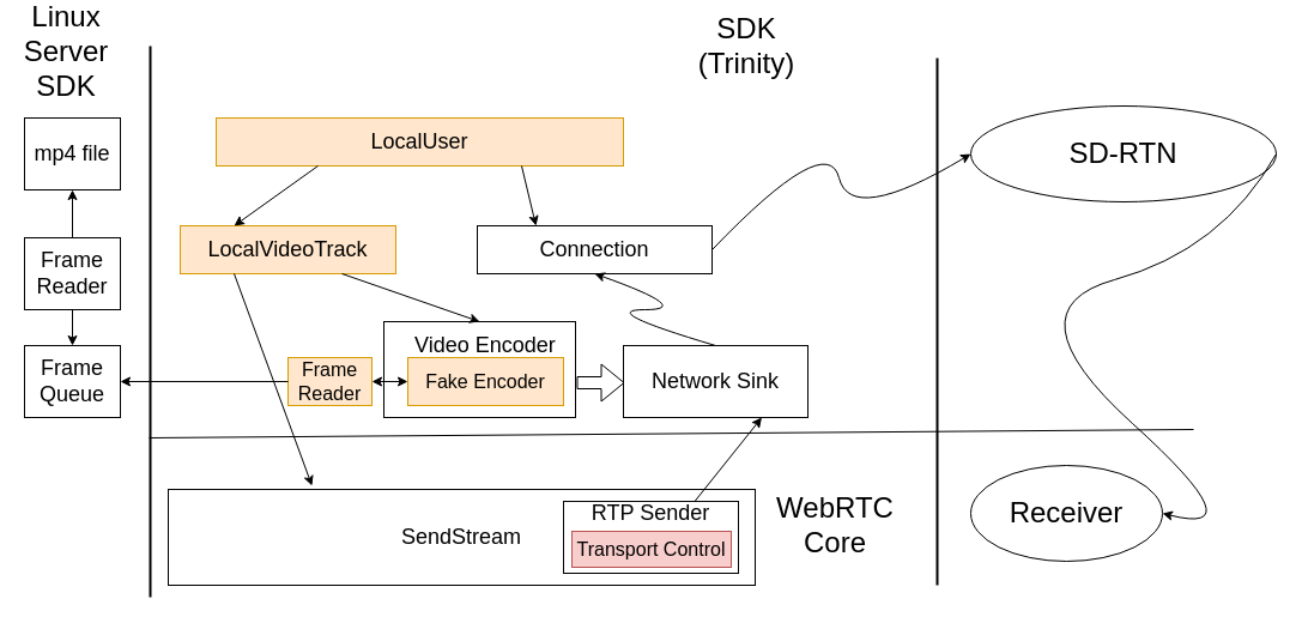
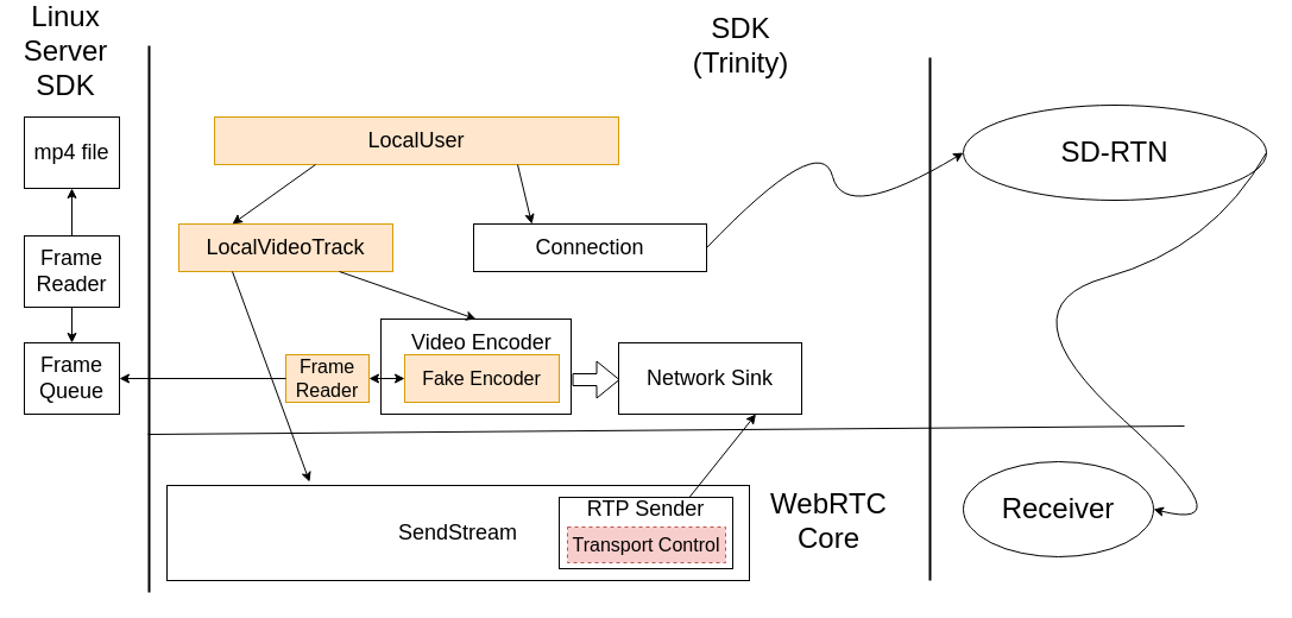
  <mxCell id="0" />
  <mxCell id="1" parent="0" />
  <mxCell id="2" value="&lt;font style=&quot;font-size: 18px&quot;&gt;LocalVideoTrack&lt;/font&gt;" style="rounded=0;whiteSpace=wrap;html=1;fillColor=#ffe6cc;strokeColor=#d79b00;" vertex="1" parent="1"><mxGeometry x="150" y="180" width="180" height="40" as="geometry" /></mxCell>
  <mxCell id="3" value="" style="rounded=0;whiteSpace=wrap;html=1;" vertex="1" parent="1"><mxGeometry x="320" y="260" width="160" height="80" as="geometry" /></mxCell>
  <mxCell id="4" value="&lt;font style=&quot;font-size: 18px&quot;&gt;Network Sink&lt;/font&gt;" style="rounded=0;whiteSpace=wrap;html=1;" vertex="1" parent="1"><mxGeometry x="520" y="280" width="154" height="60" as="geometry" /></mxCell>
  <mxCell id="5" value="&lt;font style=&quot;font-size: 18px&quot;&gt;Connection&lt;/font&gt;" style="rounded=0;whiteSpace=wrap;html=1;" vertex="1" parent="1"><mxGeometry x="398" y="180" width="196" height="40" as="geometry" /></mxCell>
  <mxCell id="6" value="&lt;font style=&quot;font-size: 18px&quot;&gt;LocalUser&lt;/font&gt;" style="rounded=0;whiteSpace=wrap;html=1;fillColor=#ffe6cc;strokeColor=#d79b00;" vertex="1" parent="1"><mxGeometry x="180" y="90" width="340" height="40" as="geometry" /></mxCell>
  <mxCell id="7" value="" style="endArrow=classic;html=1;exitX=0.75;exitY=1;exitDx=0;exitDy=0;entryX=0.5;entryY=0;entryDx=0;entryDy=0;" edge="1" parent="1" source="2" target="3"><mxGeometry width="50" height="50" relative="1" as="geometry"><mxPoint x="185" y="230" as="sourcePoint" /><mxPoint x="90" y="290" as="targetPoint" /></mxGeometry></mxCell>
- <mxCell id="8" value="" style="curved=1;endArrow=classic;html=1;exitX=0.5;exitY=0;exitDx=0;exitDy=0;entryX=0.5;entryY=1;entryDx=0;entryDy=0;" edge="1" parent="1" source="4" target="5"><mxGeometry width="50" height="50" relative="1" as="geometry"><mxPoint x="580" y="300" as="sourcePoint" /><mxPoint x="630" y="250" as="targetPoint" /><Array as="points"><mxPoint x="496" y="250" /><mxPoint x="580" y="250" /></Array></mxGeometry></mxCell>
  <mxCell id="9" value="" style="endArrow=classic;html=1;exitX=0.25;exitY=1;exitDx=0;exitDy=0;entryX=0.25;entryY=0;entryDx=0;entryDy=0;" edge="1" parent="1" source="6" target="2"><mxGeometry width="50" height="50" relative="1" as="geometry"><mxPoint x="305" y="140" as="sourcePoint" /><mxPoint x="210" y="200" as="targetPoint" /></mxGeometry></mxCell>
  <mxCell id="10" value="" style="endArrow=classic;html=1;exitX=0.75;exitY=1;exitDx=0;exitDy=0;entryX=0.25;entryY=0;entryDx=0;entryDy=0;" edge="1" parent="1" source="6" target="5"><mxGeometry width="50" height="50" relative="1" as="geometry"><mxPoint x="460" y="170" as="sourcePoint" /><mxPoint x="380" y="210" as="targetPoint" /></mxGeometry></mxCell>
  <mxCell id="11" value="" style="shape=flexArrow;endArrow=classic;html=1;" edge="1" parent="1"><mxGeometry width="50" height="50" relative="1" as="geometry"><mxPoint x="481" y="311" as="sourcePoint" /><mxPoint x="521" y="311" as="targetPoint" /><Array as="points"><mxPoint x="521" y="311" /></Array></mxGeometry></mxCell>
  <mxCell id="12" value="" style="endArrow=none;html=1;exitX=0.727;exitY=0.22;exitDx=0;exitDy=0;exitPerimeter=0;" edge="1" parent="1"><mxGeometry width="50" height="50" relative="1" as="geometry"><mxPoint x="124" y="357" as="sourcePoint" /><mxPoint x="996" y="350" as="targetPoint" /></mxGeometry></mxCell>
  <mxCell id="13" value="&lt;font style=&quot;font-size: 18px&quot;&gt;SendStream&lt;/font&gt;" style="rounded=0;whiteSpace=wrap;html=1;" vertex="1" parent="1"><mxGeometry x="140" y="400" width="490" height="80" as="geometry" /></mxCell>
  <mxCell id="14" value="" style="endArrow=classic;html=1;exitX=0.25;exitY=1;exitDx=0;exitDy=0;" edge="1" parent="1" source="2"><mxGeometry width="50" height="50" relative="1" as="geometry"><mxPoint x="100" y="340" as="sourcePoint" /><mxPoint x="260" y="397" as="targetPoint" /></mxGeometry></mxCell>
  <mxCell id="15" value="" style="rounded=0;whiteSpace=wrap;html=1;" vertex="1" parent="1"><mxGeometry x="470" y="410" width="146" height="60" as="geometry" /></mxCell>
  <mxCell id="16" value="" style="endArrow=classic;html=1;exitX=0.75;exitY=0;exitDx=0;exitDy=0;entryX=0.75;entryY=1;entryDx=0;entryDy=0;" edge="1" parent="1" source="15" target="4"><mxGeometry width="50" height="50" relative="1" as="geometry"><mxPoint x="110" y="350" as="sourcePoint" /><mxPoint x="257" y="410" as="targetPoint" /></mxGeometry></mxCell>
  <mxCell id="17" value="&lt;font style=&quot;font-size: 24px&quot;&gt;SD-RTN&lt;/font&gt;" style="ellipse;whiteSpace=wrap;html=1;" vertex="1" parent="1"><mxGeometry x="810" y="80" width="255" height="80" as="geometry" /></mxCell>
  <mxCell id="18" value="" style="curved=1;endArrow=classic;html=1;exitX=1;exitY=0.5;exitDx=0;exitDy=0;entryX=0;entryY=0.5;entryDx=0;entryDy=0;" edge="1" parent="1" source="5" target="17"><mxGeometry width="50" height="50" relative="1" as="geometry"><mxPoint x="821" y="190" as="sourcePoint" /><mxPoint x="720" y="130" as="targetPoint" /><Array as="points"><mxPoint x="690" y="100" /><mxPoint x="710" y="180" /></Array></mxGeometry></mxCell>
  <mxCell id="19" value="" style="line;strokeWidth=2;direction=south;html=1;" vertex="1" parent="1"><mxGeometry x="777" y="40" width="10" height="440" as="geometry" /></mxCell>
  <mxCell id="20" value="&lt;font style=&quot;font-size: 24px&quot;&gt;WebRTC Core&lt;/font&gt;" style="text;html=1;strokeColor=none;fillColor=none;align=center;verticalAlign=middle;whiteSpace=wrap;rounded=0;" vertex="1" parent="1"><mxGeometry x="677" y="420" width="40" height="20" as="geometry" /></mxCell>
  <mxCell id="21" value="&lt;font style=&quot;font-size: 24px&quot;&gt;SDK (Trinity)&lt;/font&gt;" style="text;html=1;strokeColor=none;fillColor=none;align=center;verticalAlign=middle;whiteSpace=wrap;rounded=0;" vertex="1" parent="1"><mxGeometry x="603" y="20" width="40" height="20" as="geometry" /></mxCell>
  <mxCell id="22" value="&lt;font style=&quot;font-size: 24px&quot;&gt;Receiver&lt;/font&gt;" style="ellipse;whiteSpace=wrap;html=1;" vertex="1" parent="1"><mxGeometry x="810" y="380" width="160" height="80" as="geometry" /></mxCell>
  <mxCell id="23" value="" style="curved=1;endArrow=classic;html=1;exitX=1;exitY=0.5;exitDx=0;exitDy=0;entryX=1;entryY=0.5;entryDx=0;entryDy=0;" edge="1" parent="1" source="17" target="22"><mxGeometry width="50" height="50" relative="1" as="geometry"><mxPoint x="604" y="210" as="sourcePoint" /><mxPoint x="820" y="130" as="targetPoint" /><Array as="points"><mxPoint x="1020" y="200" /><mxPoint x="840" y="250" /><mxPoint x="1050" y="440" /></Array></mxGeometry></mxCell>
- <mxCell id="24" value="&lt;font style=&quot;font-size: 16px&quot;&gt;Transport Control&lt;/font&gt;" style="rounded=0;whiteSpace=wrap;html=1;strokeColor=#b85450;strokeWidth=1;fillColor=#f8cecc;" vertex="1" parent="1"><mxGeometry x="477" y="435" width="133" height="30" as="geometry" /></mxCell>
+ <mxCell id="24" value="&lt;font style=&quot;font-size: 16px&quot;&gt;Transport Control&lt;/font&gt;" style="rounded=0;whiteSpace=wrap;html=1;strokeColor=#b85450;strokeWidth=1;fillColor=#f8cecc;dashed=1;" vertex="1" parent="1"><mxGeometry x="477" y="435" width="133" height="30" as="geometry" /></mxCell>
  <mxCell id="25" value="&lt;span&gt;&lt;font style=&quot;font-size: 18px&quot;&gt;RTP Sender&lt;/font&gt;&lt;/span&gt;" style="text;html=1;strokeColor=none;fillColor=none;align=center;verticalAlign=middle;whiteSpace=wrap;rounded=0;" vertex="1" parent="1"><mxGeometry x="483" y="410" width="120" height="20" as="geometry" /></mxCell>
  <mxCell id="26" value="&lt;span&gt;&lt;font style=&quot;font-size: 18px&quot;&gt;Video Encoder&lt;/font&gt;&lt;/span&gt;" style="text;html=1;strokeColor=none;fillColor=none;align=center;verticalAlign=middle;whiteSpace=wrap;rounded=0;" vertex="1" parent="1"><mxGeometry x="340" y="270" width="130" height="20" as="geometry" /></mxCell>
  <mxCell id="27" value="&lt;font style=&quot;font-size: 16px&quot;&gt;Fake Encoder&lt;/font&gt;" style="rounded=0;whiteSpace=wrap;html=1;fillColor=#ffe6cc;strokeColor=#d79b00;" vertex="1" parent="1"><mxGeometry x="340" y="290" width="130" height="40" as="geometry" /></mxCell>
  <mxCell id="28" value="&lt;font style=&quot;font-size: 16px&quot;&gt;Frame&lt;br&gt;Reader&lt;br&gt;&lt;/font&gt;" style="rounded=0;whiteSpace=wrap;html=1;fillColor=#ffe6cc;strokeColor=#d79b00;" vertex="1" parent="1"><mxGeometry x="240" y="290" width="70" height="40" as="geometry" /></mxCell>
  <mxCell id="29" value="" style="endArrow=classic;startArrow=classic;html=1;entryX=0;entryY=0.5;entryDx=0;entryDy=0;exitX=1;exitY=0.5;exitDx=0;exitDy=0;" edge="1" parent="1" source="28" target="27"><mxGeometry width="50" height="50" relative="1" as="geometry"><mxPoint x="250" y="380" as="sourcePoint" /><mxPoint x="300" y="330" as="targetPoint" /></mxGeometry></mxCell>
  <mxCell id="30" value="&lt;font style=&quot;font-size: 18px&quot;&gt;Frame Queue&lt;/font&gt;" style="rounded=0;whiteSpace=wrap;html=1;" vertex="1" parent="1"><mxGeometry x="20" y="280" width="80" height="60" as="geometry" /></mxCell>
  <mxCell id="31" style="edgeStyle=orthogonalEdgeStyle;rounded=0;orthogonalLoop=1;jettySize=auto;html=1;exitX=0.5;exitY=1;exitDx=0;exitDy=0;entryX=0.5;entryY=0;entryDx=0;entryDy=0;" edge="1" parent="1" source="33" target="30"><mxGeometry relative="1" as="geometry" /></mxCell>
  <mxCell id="32" style="edgeStyle=orthogonalEdgeStyle;rounded=0;orthogonalLoop=1;jettySize=auto;html=1;exitX=0.5;exitY=0;exitDx=0;exitDy=0;entryX=0.5;entryY=1;entryDx=0;entryDy=0;" edge="1" parent="1" source="33" target="35"><mxGeometry relative="1" as="geometry" /></mxCell>
  <mxCell id="33" value="&lt;font style=&quot;font-size: 18px&quot;&gt;Frame Reader&lt;/font&gt;" style="rounded=0;whiteSpace=wrap;html=1;" vertex="1" parent="1"><mxGeometry x="20" y="190" width="80" height="60" as="geometry" /></mxCell>
  <mxCell id="34" value="" style="endArrow=classic;html=1;exitX=0;exitY=0.5;exitDx=0;exitDy=0;entryX=1;entryY=0.5;entryDx=0;entryDy=0;" edge="1" parent="1" source="28" target="30"><mxGeometry width="50" height="50" relative="1" as="geometry"><mxPoint x="160" y="330" as="sourcePoint" /><mxPoint x="210" y="280" as="targetPoint" /></mxGeometry></mxCell>
  <mxCell id="35" value="&lt;span style=&quot;font-size: 18px&quot;&gt;mp4 file&lt;/span&gt;" style="rounded=0;whiteSpace=wrap;html=1;" vertex="1" parent="1"><mxGeometry x="20" y="90" width="80" height="60" as="geometry" /></mxCell>
  <mxCell id="36" value="" style="line;strokeWidth=2;direction=south;html=1;" vertex="1" parent="1"><mxGeometry x="120" y="30" width="10" height="460" as="geometry" /></mxCell>
  <mxCell id="37" value="&lt;font style=&quot;font-size: 24px&quot;&gt;Linux Server SDK&lt;/font&gt;" style="text;html=1;strokeColor=none;fillColor=none;align=center;verticalAlign=middle;whiteSpace=wrap;rounded=0;" vertex="1" parent="1"><mxGeometry x="35" y="25" width="40" height="20" as="geometry" /></mxCell>
